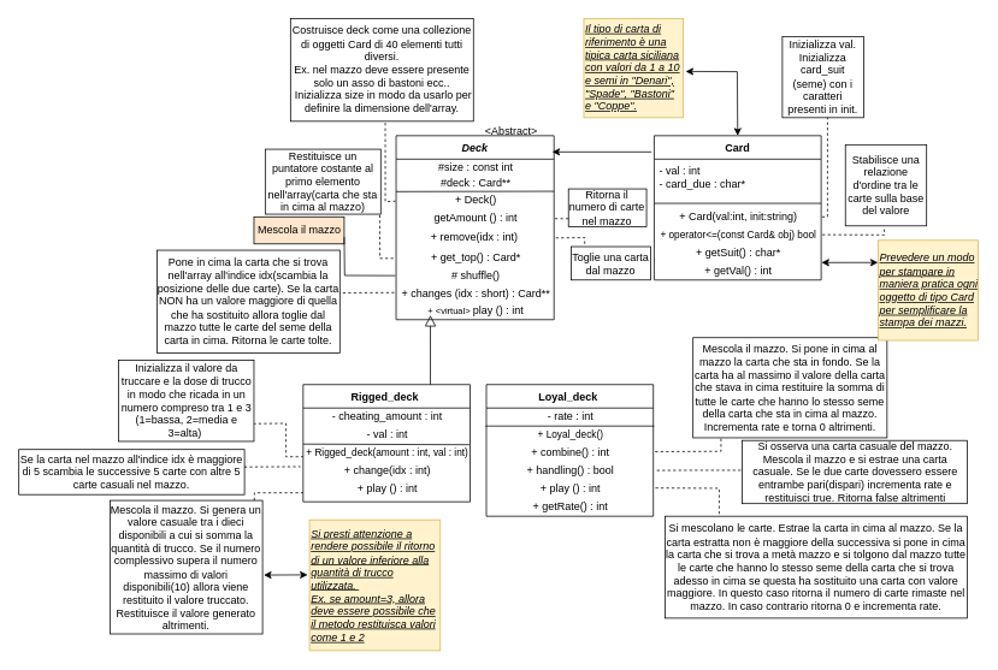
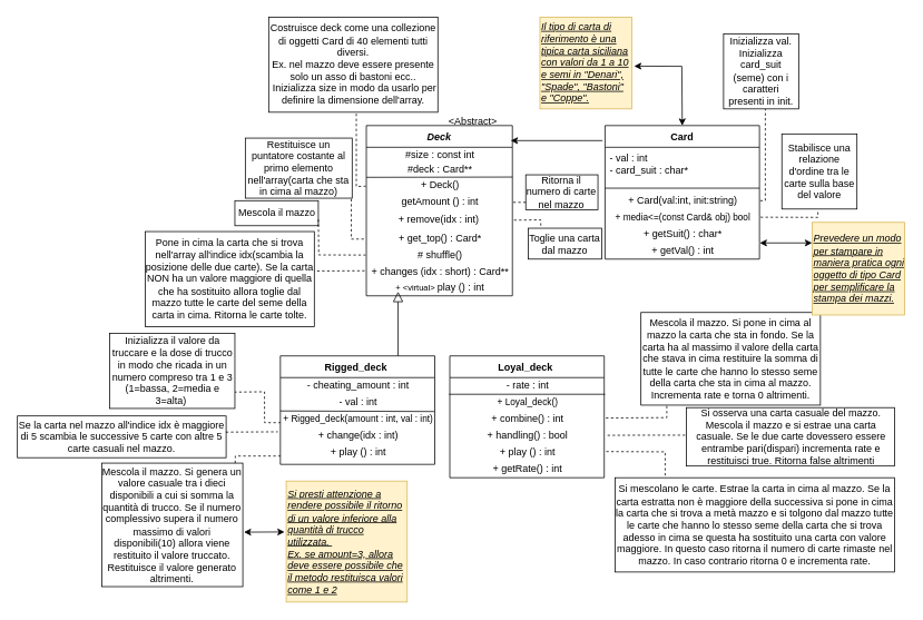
  <mxCell id="0" />
  <mxCell id="1" parent="0" />
  <mxCell id="2" value="Deck" style="swimlane;fontStyle=3;align=center;verticalAlign=top;childLayout=stackLayout;horizontal=1;startSize=26;horizontalStack=0;resizeParent=1;resizeLast=0;collapsible=1;marginBottom=0;rounded=0;shadow=0;strokeWidth=1;fillColor=none;" parent="1" vertex="1"><mxGeometry x="438" y="150" width="175" height="204" as="geometry"><mxRectangle x="230" y="140" width="160" height="26" as="alternateBounds" /></mxGeometry></mxCell>
  <mxCell id="3" value="#size : const int" style="text;html=1;align=center;verticalAlign=middle;resizable=0;points=[];autosize=1;fillColor=none;rounded=0;" parent="2" vertex="1"><mxGeometry y="26" width="175" height="18" as="geometry" /></mxCell>
  <mxCell id="4" value="#deck : Card**" style="text;html=1;align=center;verticalAlign=middle;resizable=0;points=[];autosize=1;fillColor=none;rounded=0;" parent="2" vertex="1"><mxGeometry y="44" width="175" height="18" as="geometry" /></mxCell>
  <mxCell id="5" value="" style="endArrow=none;html=1;rounded=0;" parent="2" edge="1"><mxGeometry width="50" height="50" relative="1" as="geometry"><mxPoint y="62" as="sourcePoint" /><mxPoint x="175" y="61.67" as="targetPoint" /></mxGeometry></mxCell>
  <mxCell id="6" value="+ Deck()" style="text;html=1;align=center;verticalAlign=middle;resizable=0;points=[];autosize=1;fillColor=none;rounded=0;" parent="2" vertex="1"><mxGeometry y="62" width="175" height="20" as="geometry" /></mxCell>
  <mxCell id="7" value="getAmount () : int" style="text;html=1;align=center;verticalAlign=middle;resizable=0;points=[];autosize=1;fillColor=none;rounded=0;" parent="2" vertex="1"><mxGeometry y="82" width="175" height="18" as="geometry" /></mxCell>
  <mxCell id="8" value="+ remove(idx : int)&amp;nbsp;" style="text;html=1;align=center;verticalAlign=middle;resizable=0;points=[];autosize=1;fillColor=none;rounded=0;" parent="2" vertex="1"><mxGeometry y="100" width="175" height="26" as="geometry" /></mxCell>
  <mxCell id="9" value="+ get_top() : Card*" style="text;html=1;align=center;verticalAlign=middle;resizable=0;points=[];autosize=1;fillColor=none;rounded=0;" parent="2" vertex="1"><mxGeometry y="126" width="175" height="20" as="geometry" /></mxCell>
  <mxCell id="10" value="# shuffle()" style="text;html=1;align=center;verticalAlign=middle;resizable=0;points=[];autosize=1;fillColor=none;rounded=0;" parent="2" vertex="1"><mxGeometry y="146" width="175" height="20" as="geometry" /></mxCell>
  <mxCell id="11" value="+ changes (idx : short) : Card**" style="text;html=1;align=center;verticalAlign=middle;resizable=0;points=[];autosize=1;fillColor=none;rounded=0;" parent="2" vertex="1"><mxGeometry y="166" width="175" height="18" as="geometry" /></mxCell>
  <mxCell id="12" value="&lt;font style=&quot;font-size: 10px;&quot;&gt;+ &amp;lt;virtual&amp;gt;&amp;nbsp;&lt;/font&gt;play () : int" style="text;html=1;align=center;verticalAlign=middle;resizable=0;points=[];autosize=1;fillColor=none;rounded=0;" parent="2" vertex="1"><mxGeometry y="184" width="175" height="20" as="geometry" /></mxCell>
  <mxCell id="13" value="Rigged_deck " style="swimlane;fontStyle=1;align=center;verticalAlign=top;childLayout=stackLayout;horizontal=1;startSize=26;horizontalStack=0;resizeParent=1;resizeLast=0;collapsible=1;marginBottom=0;rounded=0;shadow=0;strokeWidth=1;" parent="1" vertex="1"><mxGeometry x="335" y="426" width="185" height="130" as="geometry"><mxRectangle x="130" y="380" width="160" height="26" as="alternateBounds" /></mxGeometry></mxCell>
  <mxCell id="14" value="- cheating_amount : int" style="text;html=1;align=center;verticalAlign=middle;resizable=0;points=[];autosize=1;strokeColor=none;fillColor=none;rounded=0;" parent="13" vertex="1"><mxGeometry y="26" width="185" height="20" as="geometry" /></mxCell>
  <mxCell id="15" value="- val : int" style="text;html=1;align=center;verticalAlign=middle;resizable=0;points=[];autosize=1;strokeColor=none;fillColor=none;rounded=0;" parent="13" vertex="1"><mxGeometry y="46" width="185" height="20" as="geometry" /></mxCell>
  <mxCell id="16" value="" style="endArrow=none;html=1;rounded=0;fontSize=12;entryX=0.996;entryY=0.033;entryDx=0;entryDy=0;entryPerimeter=0;" parent="13" target="17" edge="1"><mxGeometry width="50" height="50" relative="1" as="geometry"><mxPoint y="66" as="sourcePoint" /><mxPoint x="180" y="66" as="targetPoint" /></mxGeometry></mxCell>
  <mxCell id="17" value="&lt;font style=&quot;font-size: 11px;&quot;&gt;+ Rigged_deck(amount : int, val : int)&lt;/font&gt;" style="text;html=1;align=center;verticalAlign=middle;resizable=0;points=[];autosize=1;strokeColor=none;fillColor=none;rounded=0;" parent="13" vertex="1"><mxGeometry y="66" width="185" height="20" as="geometry" /></mxCell>
  <mxCell id="18" value="+ change(idx : int)" style="text;html=1;align=center;verticalAlign=middle;resizable=0;points=[];autosize=1;strokeColor=none;fillColor=none;rounded=0;" parent="13" vertex="1"><mxGeometry y="86" width="185" height="20" as="geometry" /></mxCell>
  <mxCell id="19" value="+ play () : int" style="text;html=1;align=center;verticalAlign=middle;resizable=0;points=[];autosize=1;strokeColor=none;fillColor=none;rounded=0;" parent="13" vertex="1"><mxGeometry y="106" width="185" height="20" as="geometry" /></mxCell>
  <mxCell id="20" value="" style="endArrow=block;endSize=10;endFill=0;shadow=0;strokeWidth=1;rounded=0;edgeStyle=elbowEdgeStyle;elbow=vertical;" parent="1" source="13" edge="1"><mxGeometry width="160" relative="1" as="geometry"><mxPoint x="416" y="233" as="sourcePoint" /><mxPoint x="476" y="349" as="targetPoint" /><Array as="points"><mxPoint x="476" y="381" /></Array></mxGeometry></mxCell>
  <mxCell id="21" style="edgeStyle=orthogonalEdgeStyle;rounded=0;orthogonalLoop=1;jettySize=auto;html=1;exitX=1;exitY=1;exitDx=0;exitDy=0;fontSize=12;" parent="1" edge="1"><mxGeometry relative="1" as="geometry"><mxPoint x="705.048" y="546.143" as="targetPoint" /><mxPoint x="705" y="546" as="sourcePoint" /></mxGeometry></mxCell>
  <mxCell id="22" value="Card" style="swimlane;fontStyle=1;align=center;verticalAlign=top;childLayout=stackLayout;horizontal=1;startSize=26;horizontalStack=0;resizeParent=1;resizeLast=0;collapsible=1;marginBottom=0;rounded=0;shadow=0;strokeWidth=1;" parent="1" vertex="1"><mxGeometry x="724" y="150" width="185" height="160" as="geometry"><mxRectangle x="550" y="140" width="160" height="26" as="alternateBounds" /></mxGeometry></mxCell>
- <mxCell id="23" value="- val : int&#10;- card_due : char*" style="text;align=left;verticalAlign=top;spacingLeft=4;spacingRight=4;overflow=hidden;rotatable=0;points=[[0,0.5],[1,0.5]];portConstraint=eastwest;rounded=0;" parent="22" vertex="1"><mxGeometry y="26" width="185" height="44" as="geometry" /></mxCell>
+ <mxCell id="23" value="- val : int&#10;- card_suit : char*" style="text;align=left;verticalAlign=top;spacingLeft=4;spacingRight=4;overflow=hidden;rotatable=0;points=[[0,0.5],[1,0.5]];portConstraint=eastwest;rounded=0;" parent="22" vertex="1"><mxGeometry y="26" width="185" height="44" as="geometry" /></mxCell>
  <mxCell id="24" value="" style="line;html=1;strokeWidth=1;align=left;verticalAlign=middle;spacingTop=-1;spacingLeft=3;spacingRight=3;rotatable=0;labelPosition=right;points=[];portConstraint=eastwest;rounded=0;" parent="22" vertex="1"><mxGeometry y="70" width="185" height="10" as="geometry" /></mxCell>
  <mxCell id="25" value="+ Card(val:int, init:string)" style="text;html=1;align=center;verticalAlign=middle;resizable=0;points=[];autosize=1;strokeColor=none;fillColor=none;rounded=0;" parent="22" vertex="1"><mxGeometry y="80" width="185" height="20" as="geometry" /></mxCell>
- <mxCell id="26" value="&lt;font style=&quot;font-size: 11px;&quot;&gt;+ operator&amp;lt;=(const Card&amp;amp; obj) bool&lt;/font&gt;" style="text;html=1;align=center;verticalAlign=middle;resizable=0;points=[];autosize=1;strokeColor=none;fillColor=none;rounded=0;" parent="22" vertex="1"><mxGeometry y="100" width="185" height="20" as="geometry" /></mxCell>
+ <mxCell id="26" value="&lt;font style=&quot;font-size: 11px;&quot;&gt;+ media&amp;lt;=(const Card&amp;amp; obj) bool&lt;/font&gt;" style="text;html=1;align=center;verticalAlign=middle;resizable=0;points=[];autosize=1;strokeColor=none;fillColor=none;rounded=0;" parent="22" vertex="1"><mxGeometry y="100" width="185" height="20" as="geometry" /></mxCell>
  <mxCell id="27" value="+ getSuit() : char*" style="text;html=1;align=center;verticalAlign=middle;resizable=0;points=[];autosize=1;strokeColor=none;fillColor=none;rounded=0;" parent="22" vertex="1"><mxGeometry y="120" width="185" height="20" as="geometry" /></mxCell>
  <mxCell id="28" value="&lt;font style=&quot;font-size: 12px;&quot;&gt;+ getVal() : int&lt;/font&gt;" style="text;html=1;align=center;verticalAlign=middle;resizable=0;points=[];autosize=1;strokeColor=none;fillColor=none;rounded=0;" parent="22" vertex="1"><mxGeometry y="140" width="185" height="20" as="geometry" /></mxCell>
  <mxCell id="29" value="Inizializza val.&lt;br&gt;Inizializza card_suit (seme) con i caratteri presenti in init." style="whiteSpace=wrap;html=1;aspect=fixed;rounded=0;" parent="1" vertex="1"><mxGeometry x="866" y="40" width="90" height="90" as="geometry" /></mxCell>
  <mxCell id="30" value="" style="endArrow=none;dashed=1;html=1;rounded=0;entryX=0.556;entryY=1;entryDx=0;entryDy=0;entryPerimeter=0;" parent="1" target="29" edge="1"><mxGeometry width="50" height="50" relative="1" as="geometry"><mxPoint x="910" y="240" as="sourcePoint" /><mxPoint x="916" y="210" as="targetPoint" /><Array as="points"><mxPoint x="916" y="240" /></Array></mxGeometry></mxCell>
  <mxCell id="31" value="Stabilisce una relazione d'ordine tra le carte sulla base del valore" style="whiteSpace=wrap;html=1;aspect=fixed;rounded=0;" parent="1" vertex="1"><mxGeometry x="935.82" y="160" width="90" height="90" as="geometry" /></mxCell>
  <mxCell id="32" value="" style="endArrow=none;dashed=1;html=1;rounded=0;exitX=1.007;exitY=0.49;exitDx=0;exitDy=0;exitPerimeter=0;entryX=0.48;entryY=1.026;entryDx=0;entryDy=0;entryPerimeter=0;" parent="1" source="26" target="31" edge="1"><mxGeometry width="50" height="50" relative="1" as="geometry"><mxPoint x="902.999" y="399.8" as="sourcePoint" /><mxPoint x="975.82" y="380" as="targetPoint" /><Array as="points"><mxPoint x="979" y="260" /></Array></mxGeometry></mxCell>
  <mxCell id="33" value="" style="endArrow=classic;html=1;rounded=0;" parent="1" edge="1"><mxGeometry width="50" height="50" relative="1" as="geometry"><mxPoint x="721" y="168" as="sourcePoint" /><mxPoint x="611" y="168" as="targetPoint" /><Array as="points" /></mxGeometry></mxCell>
  <mxCell id="34" value="&amp;lt;Abstract&amp;gt;" style="text;html=1;strokeColor=none;fillColor=none;align=center;verticalAlign=middle;whiteSpace=wrap;rounded=0;" parent="1" vertex="1"><mxGeometry x="536" y="130" width="60" height="30" as="geometry" /></mxCell>
  <mxCell id="35" value="" style="endArrow=none;dashed=1;html=1;rounded=0;exitX=0.518;exitY=1.015;exitDx=0;exitDy=0;exitPerimeter=0;entryX=-0.004;entryY=0.533;entryDx=0;entryDy=0;entryPerimeter=0;" parent="1" source="36" edge="1" target="6"><mxGeometry width="50" height="50" relative="1" as="geometry"><mxPoint x="396" y="190" as="sourcePoint" /><mxPoint x="436" y="230" as="targetPoint" /><Array as="points"><mxPoint x="426" y="223" /></Array></mxGeometry></mxCell>
  <mxCell id="36" value="Costruisce deck come una collezione di oggetti Card di 40 elementi tutti diversi.&lt;br&gt;Ex. nel mazzo deve essere presente solo un asso di bastoni ecc..&lt;br&gt;&amp;nbsp;Inizializza size in modo da usarlo per definire la dimensione dell'array." style="whiteSpace=wrap;html=1;aspect=fixed;rounded=0;" parent="1" vertex="1"><mxGeometry x="321" y="20" width="202.67" height="114.01" as="geometry" /></mxCell>
  <mxCell id="37" value="&lt;div style=&quot;&quot;&gt;&lt;u style=&quot;background-color: initial;&quot;&gt;&lt;i&gt;Il tipo di carta di riferimento è una tipica carta siciliana con valori da 1 a 10 e semi in &quot;Denari&quot;, &quot;Spade&quot;, &quot;Bastoni&quot; e &quot;Coppe&quot;.&lt;/i&gt;&lt;/u&gt;&lt;/div&gt;" style="whiteSpace=wrap;html=1;aspect=fixed;align=left;rounded=0;fillColor=#fff2cc;strokeColor=#d6b656;" parent="1" vertex="1"><mxGeometry x="646" y="20" width="110" height="110" as="geometry" /></mxCell>
  <mxCell id="38" value="" style="endArrow=classic;startArrow=classic;html=1;rounded=0;exitX=0.5;exitY=0;exitDx=0;exitDy=0;entryX=1.026;entryY=0.534;entryDx=0;entryDy=0;entryPerimeter=0;" parent="1" source="22" target="37" edge="1"><mxGeometry width="50" height="50" relative="1" as="geometry"><mxPoint x="816" y="130" as="sourcePoint" /><mxPoint x="866" y="80" as="targetPoint" /><Array as="points"><mxPoint x="816" y="79" /></Array></mxGeometry></mxCell>
  <mxCell id="39" value="" style="endArrow=none;dashed=1;html=1;rounded=0;" parent="1" edge="1"><mxGeometry width="50" height="50" relative="1" as="geometry"><mxPoint x="420" y="238" as="sourcePoint" /><mxPoint x="437" y="286" as="targetPoint" /><Array as="points"><mxPoint x="420" y="286" /></Array></mxGeometry></mxCell>
  <mxCell id="40" value="Restituisce un puntatore costante al primo elemento nell'array(carta che sta in cima al mazzo)" style="whiteSpace=wrap;html=1;aspect=fixed;rounded=0;" parent="1" vertex="1"><mxGeometry x="293" y="165" width="127.99" height="72" as="geometry" /></mxCell>
- <mxCell id="41" value="Mescola il mazzo" style="rounded=0;whiteSpace=wrap;html=1;fillColor=#ffe6cc;" parent="1" vertex="1"><mxGeometry x="280.5" y="240" width="100" height="30" as="geometry" /></mxCell>
+ <mxCell id="41" value="Mescola il mazzo" style="rounded=0;whiteSpace=wrap;html=1;" parent="1" vertex="1"><mxGeometry x="280.5" y="240" width="100" height="30" as="geometry" /></mxCell>
  <mxCell id="42" value="Pone in cima la carta che si trova nell'array all'indice idx(scambia la posizione delle due carte). Se la carta NON ha un valore maggiore di quella che ha sostituito allora toglie dal mazzo tutte le carte del seme della carta in cima. Ritorna le carte tolte." style="whiteSpace=wrap;html=1;aspect=fixed;rounded=0;" parent="1" vertex="1"><mxGeometry x="173" y="277" width="202.66" height="114" as="geometry" /></mxCell>
  <mxCell id="43" value="" style="endArrow=none;dashed=1;html=1;rounded=0;entryX=0;entryY=0.7;entryDx=0;entryDy=0;entryPerimeter=0;exitX=0.994;exitY=0.782;exitDx=0;exitDy=0;exitPerimeter=0;" parent="1" source="44" target="17" edge="1"><mxGeometry width="50" height="50" relative="1" as="geometry"><mxPoint x="213.503" y="378.82" as="sourcePoint" /><mxPoint x="360.44" y="390" as="targetPoint" /><Array as="points"><mxPoint x="316" y="469" /><mxPoint x="316" y="506" /></Array></mxGeometry></mxCell>
  <mxCell id="44" value="Inizializza il valore da truccare e la dose di trucco in modo che ricada in un numero compreso tra 1 e 3 (1=bassa, 2=media e 3=alta)&amp;nbsp;" style="rounded=0;whiteSpace=wrap;html=1;" parent="1" vertex="1"><mxGeometry x="130.5" y="399" width="150" height="90" as="geometry" /></mxCell>
  <mxCell id="45" value="Mescola il mazzo. Si genera un valore casuale tra i dieci disponibili a cui si somma la quantità di trucco. Se il numero complessivo supera il numero massimo di valori disponibili(10) allora viene restituito il valore truccato. Restituisce il valore generato altrimenti." style="rounded=0;whiteSpace=wrap;html=1;" parent="1" vertex="1"><mxGeometry x="121" y="554.5" width="169" height="148" as="geometry" /></mxCell>
  <mxCell id="46" value="" style="endArrow=none;dashed=1;html=1;rounded=0;fontSize=11;exitX=0.946;exitY=0;exitDx=0;exitDy=0;exitPerimeter=0;entryX=0;entryY=0.7;entryDx=0;entryDy=0;entryPerimeter=0;" parent="1" source="45" target="19" edge="1"><mxGeometry width="50" height="50" relative="1" as="geometry"><mxPoint x="366" y="470" as="sourcePoint" /><mxPoint x="416" y="420" as="targetPoint" /><Array as="points"><mxPoint x="281" y="546" /></Array></mxGeometry></mxCell>
  <mxCell id="47" value="Si mescolano le carte. Estrae la carta in cima al mazzo. Se la carta estratta non è maggiore della successiva si pone in cima la carta che si trova a metà mazzo e si tolgono dal mazzo tutte le carte che hanno lo stesso seme della carta che si trova adesso in cima se questa ha sostituito una carta con valore maggiore. In questo caso ritorna il numero di carte rimaste nel mazzo. In caso contrario ritorna 0 e incrementa rate." style="rounded=0;whiteSpace=wrap;html=1;" parent="1" vertex="1"><mxGeometry x="736" y="572" width="335" height="113" as="geometry" /></mxCell>
  <mxCell id="48" value="Se la carta nel mazzo all'indice idx è maggiore di 5 scambia le successive 5 carte con altre 5 carte casuali nel mazzo." style="rounded=0;whiteSpace=wrap;html=1;" parent="1" vertex="1"><mxGeometry x="20" y="498" width="250" height="50" as="geometry" /></mxCell>
  <mxCell id="49" value="" style="endArrow=none;dashed=1;html=1;rounded=0;fontSize=11;exitX=0.999;exitY=0.387;exitDx=0;exitDy=0;exitPerimeter=0;" parent="1" source="48" edge="1"><mxGeometry width="50" height="50" relative="1" as="geometry"><mxPoint x="216" y="470" as="sourcePoint" /><mxPoint x="332" y="517" as="targetPoint" /></mxGeometry></mxCell>
  <mxCell id="50" value="Loyal_deck " style="swimlane;fontStyle=1;align=center;verticalAlign=top;childLayout=stackLayout;horizontal=1;startSize=26;horizontalStack=0;resizeParent=1;resizeLast=0;collapsible=1;marginBottom=0;rounded=0;shadow=0;strokeWidth=1;" parent="1" vertex="1"><mxGeometry x="538" y="426" width="185" height="146" as="geometry"><mxRectangle x="130" y="380" width="160" height="26" as="alternateBounds" /></mxGeometry></mxCell>
  <mxCell id="51" value="- rate : int" style="text;html=1;align=center;verticalAlign=middle;resizable=0;points=[];autosize=1;strokeColor=none;fillColor=none;rounded=0;" parent="50" vertex="1"><mxGeometry y="26" width="185" height="20" as="geometry" /></mxCell>
  <mxCell id="52" value="" style="endArrow=none;html=1;rounded=0;fontSize=12;" parent="50" edge="1"><mxGeometry width="50" height="50" relative="1" as="geometry"><mxPoint x="-1" y="46" as="sourcePoint" /><mxPoint x="186" y="46" as="targetPoint" /></mxGeometry></mxCell>
  <mxCell id="53" value="&lt;font style=&quot;font-size: 11px;&quot;&gt;+ Loyal_deck()&lt;/font&gt;" style="text;html=1;align=center;verticalAlign=middle;resizable=0;points=[];autosize=1;strokeColor=none;fillColor=none;rounded=0;" parent="50" vertex="1"><mxGeometry y="46" width="185" height="20" as="geometry" /></mxCell>
  <mxCell id="54" value="+ combine() : int" style="text;html=1;align=center;verticalAlign=middle;resizable=0;points=[];autosize=1;strokeColor=none;fillColor=none;rounded=0;" parent="50" vertex="1"><mxGeometry y="66" width="185" height="20" as="geometry" /></mxCell>
  <mxCell id="55" value="+ handling() : bool" style="text;html=1;align=center;verticalAlign=middle;resizable=0;points=[];autosize=1;strokeColor=none;fillColor=none;rounded=0;" parent="50" vertex="1"><mxGeometry y="86" width="185" height="20" as="geometry" /></mxCell>
  <mxCell id="56" value="+ play () : int" style="text;html=1;align=center;verticalAlign=middle;resizable=0;points=[];autosize=1;strokeColor=none;fillColor=none;rounded=0;" parent="50" vertex="1"><mxGeometry y="106" width="185" height="20" as="geometry" /></mxCell>
  <mxCell id="57" value="+ getRate() : int" style="text;html=1;align=center;verticalAlign=middle;resizable=0;points=[];autosize=1;strokeColor=none;fillColor=none;rounded=0;" parent="50" vertex="1"><mxGeometry y="126" width="185" height="18" as="geometry" /></mxCell>
  <mxCell id="58" value="" style="endArrow=none;dashed=1;html=1;rounded=0;fontSize=12;entryX=0.179;entryY=-0.006;entryDx=0;entryDy=0;entryPerimeter=0;exitX=1.013;exitY=0.433;exitDx=0;exitDy=0;exitPerimeter=0;" parent="1" source="56" target="47" edge="1"><mxGeometry width="50" height="50" relative="1" as="geometry"><mxPoint x="726" y="510" as="sourcePoint" /><mxPoint x="794.34" y="524.34" as="targetPoint" /><Array as="points"><mxPoint x="796" y="541" /></Array></mxGeometry></mxCell>
  <mxCell id="59" value="Mescola il mazzo. Si pone in cima al mazzo la carta che sta in fondo. Se la carta ha al massimo il valore della carta che stava in cima restituire la somma di tutte le carte che hanno lo stesso seme della carta che sta in cima al mazzo. Incrementa rate e torna&amp;nbsp;0 altrimenti." style="rounded=0;whiteSpace=wrap;html=1;" parent="1" vertex="1"><mxGeometry x="767" y="374" width="215" height="111" as="geometry" /></mxCell>
  <mxCell id="60" value="" style="endArrow=none;dashed=1;html=1;rounded=0;fontSize=12;exitX=1.011;exitY=0.42;exitDx=0;exitDy=0;exitPerimeter=0;entryX=0.144;entryY=1.006;entryDx=0;entryDy=0;entryPerimeter=0;" parent="1" source="54" target="59" edge="1"><mxGeometry width="50" height="50" relative="1" as="geometry"><mxPoint x="736" y="390" as="sourcePoint" /><mxPoint x="786" y="340" as="targetPoint" /><Array as="points"><mxPoint x="798" y="500" /></Array></mxGeometry></mxCell>
  <mxCell id="61" value="Si osserva una carta casuale del mazzo. Mescola il mazzo e si estrae una carta casuale. Se le due carte dovessero essere entrambe pari(dispari) incrementa rate e restituisci true. Ritorna false altrimenti" style="rounded=0;whiteSpace=wrap;html=1;fontSize=12;" parent="1" vertex="1"><mxGeometry x="821.5" y="488" width="249.5" height="70" as="geometry" /></mxCell>
  <mxCell id="62" value="" style="endArrow=none;dashed=1;html=1;rounded=0;fontSize=12;entryX=1.011;entryY=0.46;entryDx=0;entryDy=0;entryPerimeter=0;" parent="1" target="55" edge="1"><mxGeometry width="50" height="50" relative="1" as="geometry"><mxPoint x="820" y="521" as="sourcePoint" /><mxPoint x="766" y="470" as="targetPoint" /><Array as="points"><mxPoint x="768" y="521" /></Array></mxGeometry></mxCell>
  <mxCell id="63" value="&lt;div style=&quot;&quot;&gt;&lt;u style=&quot;background-color: initial;&quot;&gt;&lt;i&gt;Si presti attenzione a rendere possibile il ritorno di un valore inferiore alla quantità di trucco utilizzata.&amp;nbsp;&lt;/i&gt;&lt;/u&gt;&lt;/div&gt;&lt;div style=&quot;&quot;&gt;&lt;u style=&quot;background-color: initial;&quot;&gt;&lt;i&gt;Ex. se amount=3, allora deve essere possibile che il metodo restituisca valori come 1 e 2&lt;/i&gt;&lt;/u&gt;&lt;/div&gt;" style="whiteSpace=wrap;html=1;aspect=fixed;align=left;rounded=0;fillColor=#fff2cc;strokeColor=#d6b656;" parent="1" vertex="1"><mxGeometry x="342" y="576" width="145" height="145" as="geometry" /></mxCell>
  <mxCell id="64" value="" style="endArrow=classic;startArrow=classic;html=1;rounded=0;exitX=1.008;exitY=0.559;exitDx=0;exitDy=0;exitPerimeter=0;" parent="1" source="45" edge="1"><mxGeometry width="50" height="50" relative="1" as="geometry"><mxPoint x="509.5" y="666" as="sourcePoint" /><mxPoint x="340" y="637" as="targetPoint" /><Array as="points" /></mxGeometry></mxCell>
  <mxCell id="65" value="&lt;div style=&quot;&quot;&gt;&lt;u style=&quot;background-color: initial;&quot;&gt;&lt;i&gt;Prevedere un modo per stampare in maniera pratica ogni oggetto di tipo Card per semplificare la stampa dei mazzi.&lt;/i&gt;&lt;/u&gt;&lt;/div&gt;" style="whiteSpace=wrap;html=1;aspect=fixed;align=left;rounded=0;fillColor=#fff2cc;strokeColor=#d6b656;" parent="1" vertex="1"><mxGeometry x="972" y="266" width="111" height="111" as="geometry" /></mxCell>
  <mxCell id="66" value="" style="endArrow=classic;startArrow=classic;html=1;rounded=0;exitX=1.002;exitY=0.033;exitDx=0;exitDy=0;exitPerimeter=0;entryX=0;entryY=0.222;entryDx=0;entryDy=0;entryPerimeter=0;" parent="1" source="28" target="65" edge="1"><mxGeometry width="50" height="50" relative="1" as="geometry"><mxPoint x="904" y="419" as="sourcePoint" /><mxPoint x="971" y="289" as="targetPoint" /></mxGeometry></mxCell>
  <mxCell id="67" value="Toglie una carta dal mazzo" style="rounded=0;whiteSpace=wrap;html=1;" parent="1" vertex="1"><mxGeometry x="632" y="273" width="88" height="37" as="geometry" /></mxCell>
  <mxCell id="68" value="" style="endArrow=none;dashed=1;html=1;rounded=0;" parent="1" edge="1"><mxGeometry width="50" height="50" relative="1" as="geometry"><mxPoint x="614" y="242" as="sourcePoint" /><mxPoint x="629" y="242" as="targetPoint" /><Array as="points"><mxPoint x="631" y="242" /></Array></mxGeometry></mxCell>
  <mxCell id="69" value="Ritorna il numero di carte nel mazzo" style="rounded=0;whiteSpace=wrap;html=1;" parent="1" vertex="1"><mxGeometry x="629" y="209" width="86.47" height="42" as="geometry" /></mxCell>
  <mxCell id="70" value="" style="endArrow=none;dashed=1;html=1;rounded=0;exitX=1.011;exitY=0.513;exitDx=0;exitDy=0;exitPerimeter=0;" parent="1" source="8" edge="1"><mxGeometry width="50" height="50" relative="1" as="geometry"><mxPoint x="627" y="263" as="sourcePoint" /><mxPoint x="647" y="272" as="targetPoint" /><Array as="points"><mxPoint x="647" y="263" /></Array></mxGeometry></mxCell>
  <mxCell id="71" value="" style="endArrow=none;dashed=1;html=1;rounded=0;entryX=0.999;entryY=0.415;entryDx=0;entryDy=0;entryPerimeter=0;" edge="1" parent="1" target="42"><mxGeometry width="50" height="50" relative="1" as="geometry"><mxPoint x="436" y="324" as="sourcePoint" /><mxPoint x="376" y="325" as="targetPoint" /></mxGeometry></mxCell>
- <mxCell id="72" value="" style="endArrow=none;dashed=0;html=1;rounded=0;entryX=-0.005;entryY=0.458;entryDx=0;entryDy=0;entryPerimeter=0;exitX=1;exitY=0.75;exitDx=0;exitDy=0;" edge="1" parent="1" source="41" target="10"><mxGeometry width="50" height="50" relative="1" as="geometry"><mxPoint x="311" y="346" as="sourcePoint" /><mxPoint x="361" y="296" as="targetPoint" /><Array as="points"><mxPoint x="381" y="305" /></Array></mxGeometry></mxCell>
+ <mxCell id="72" value="" style="endArrow=none;dashed=1;html=1;rounded=0;entryX=-0.005;entryY=0.458;entryDx=0;entryDy=0;entryPerimeter=0;exitX=1;exitY=0.75;exitDx=0;exitDy=0;" edge="1" parent="1" source="41" target="10"><mxGeometry width="50" height="50" relative="1" as="geometry"><mxPoint x="311" y="346" as="sourcePoint" /><mxPoint x="361" y="296" as="targetPoint" /><Array as="points"><mxPoint x="381" y="305" /></Array></mxGeometry></mxCell>
